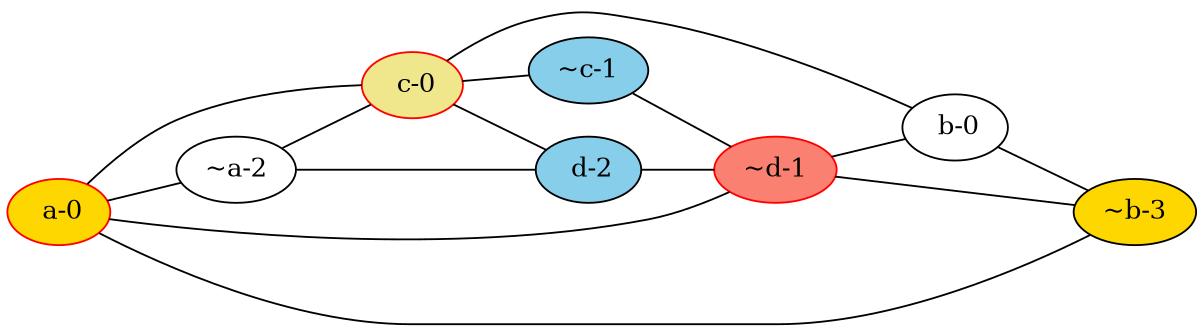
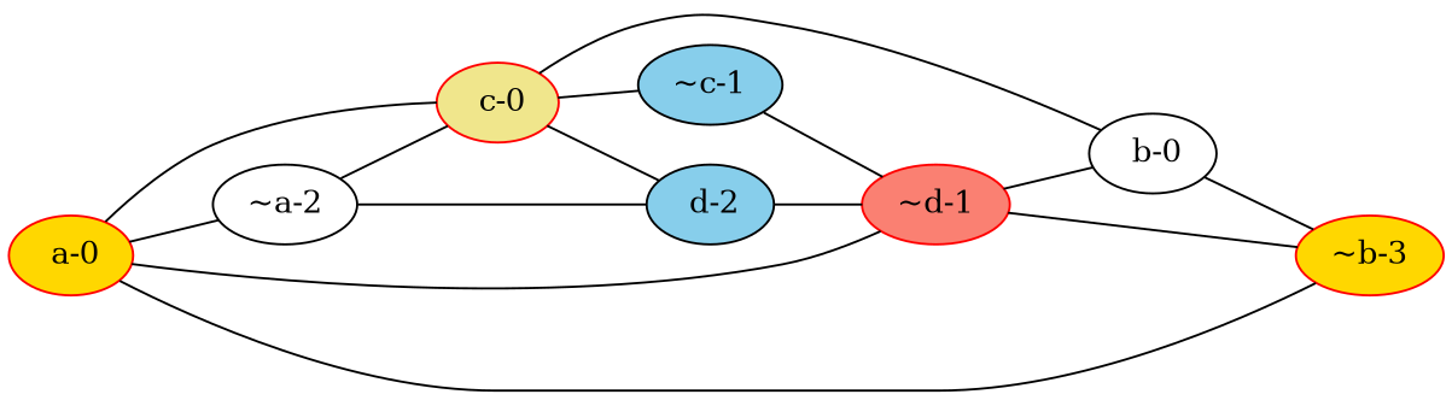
  strict graph {
    rankdir=LR
    node [color=red fillcolor=gold style=filled]
    n1 [label=" a-0"]
    n2 [color=black fillcolor=white label="~a-2"]
-   n3 [color=black label="~b-3"]
+   n3 [label="~b-3"]
    n4 [color=black fillcolor=white label=" b-0"]
    n5 [fillcolor=khaki label=" c-0"]
    n6 [fillcolor=salmon label="~d-1"]
    n7 [color=black fillcolor=skyblue label="~c-1"]
    n8 [color=black fillcolor=skyblue label=" d-2"]
    n1 -- n2
    n1 -- n3
    n2 -- n5
    n3 -- n6
    n4 -- n3
    n4 -- n5
    n5 -- n1
    n5 -- n7
    n5 -- n8
    n6 -- n1
    n6 -- n4
    n7 -- n6
    n8 -- n2
    n8 -- n6
  }
